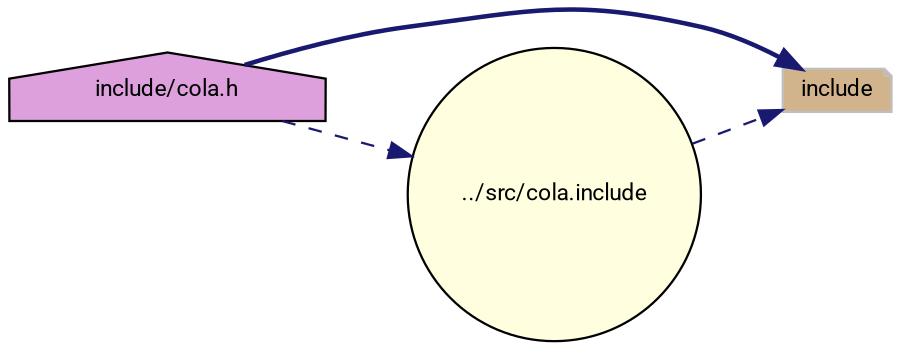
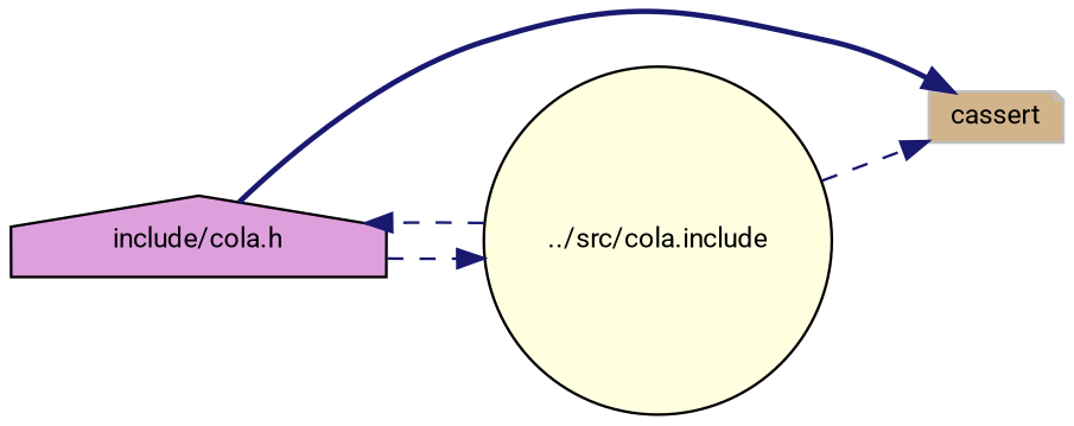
  digraph {
    fontname=Roboto
    rankdir=LR
    node [color=black fontname=Roboto fontsize=10 style=filled]
    edge [color=midnightblue fontname=Roboto fontsize=10 labelfontname=Helvetica labelfontsize=10 style=dashed]
    n1 [fillcolor=plum fontcolor=black height=0.2 label="include/cola.h" shape=house width=0.4]
-   n2 [color=grey75 fillcolor=tan height=0.2 label=include shape=note width=0.4]
+   n2 [color=grey75 fillcolor=tan height=0.2 label=cassert shape=note width=0.4]
    n3 [fillcolor=lightyellow height=0.2 label="../src/cola.include" shape=circle width=0.4]
    n1 -> n2 [style=bold]
    n1 -> n3
+   n3 -> n1
    n3 -> n2
  }
